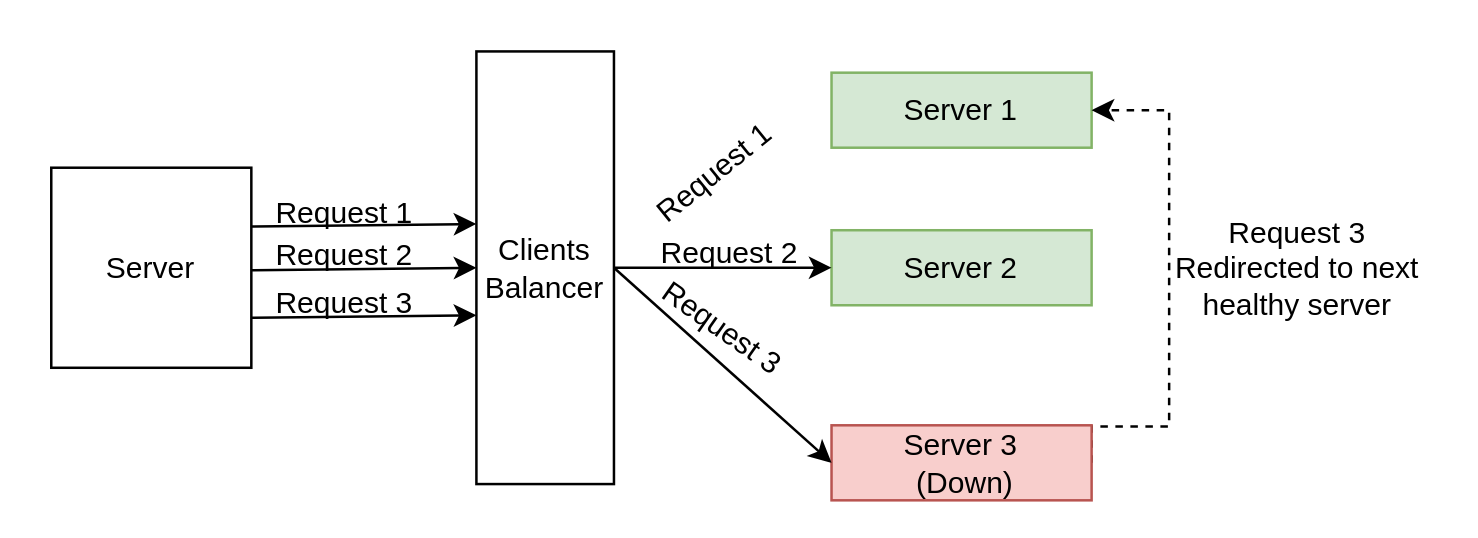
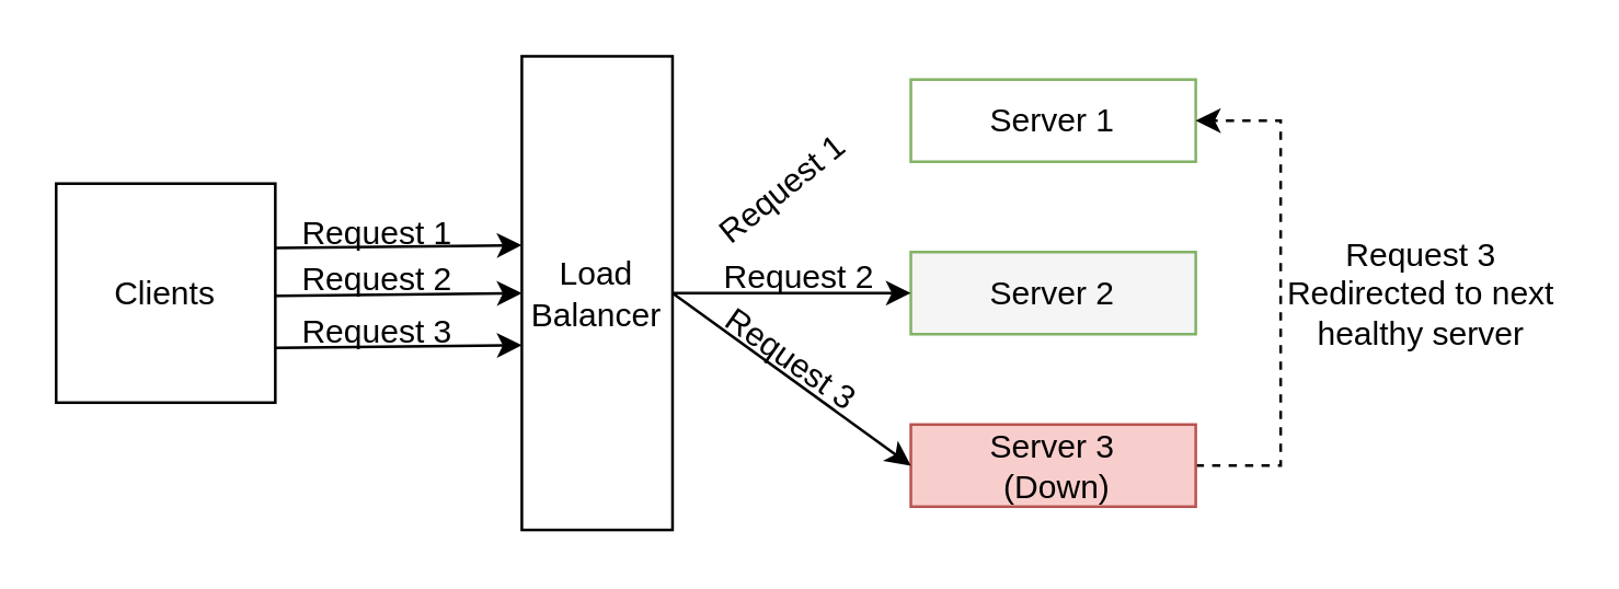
  <mxCell id="0" />
  <mxCell id="1" parent="0" />
- <mxCell id="2" value="Server 1" style="rounded=0;whiteSpace=wrap;html=1;fillColor=#d5e8d4;strokeColor=#82b366;" vertex="1" parent="1"><mxGeometry x="332" y="28.5" width="104" height="30" as="geometry" /></mxCell>
- <mxCell id="3" value="Server 2" style="rounded=0;whiteSpace=wrap;html=1;fillColor=#d5e8d4;strokeColor=#82b366;" vertex="1" parent="1"><mxGeometry x="332" y="91.5" width="104" height="30" as="geometry" /></mxCell>
+ <mxCell id="2" value="Server 1" style="rounded=0;whiteSpace=wrap;html=1;fillColor=#ffffff;strokeColor=#82b366;" vertex="1" parent="1"><mxGeometry x="332" y="28.5" width="104" height="30" as="geometry" /></mxCell>
+ <mxCell id="3" value="Server 2" style="rounded=0;whiteSpace=wrap;html=1;fillColor=#f5f5f5;strokeColor=#82b366;" vertex="1" parent="1"><mxGeometry x="332" y="91.5" width="104" height="30" as="geometry" /></mxCell>
  <mxCell id="4" style="edgeStyle=orthogonalEdgeStyle;rounded=0;orthogonalLoop=1;jettySize=auto;html=1;exitX=1;exitY=0.5;exitDx=0;exitDy=0;entryX=1;entryY=0.5;entryDx=0;entryDy=0;dashed=1;" edge="1" parent="1" source="5" target="2"><mxGeometry relative="1" as="geometry"><mxPoint x="436" y="233.5" as="targetPoint" /><Array as="points"><mxPoint x="467" y="170" /><mxPoint x="467" y="44" /></Array></mxGeometry></mxCell>
- <mxCell id="5" value="&lt;div&gt;Server 3&lt;/div&gt;&amp;nbsp;(Down)" style="rounded=0;whiteSpace=wrap;html=1;fillColor=#f8cecc;strokeColor=#b85450;" vertex="1" parent="1"><mxGeometry x="332" y="169.5" width="104" height="30" as="geometry" /></mxCell>
+ <mxCell id="5" value="&lt;div&gt;Server 3&lt;/div&gt;&amp;nbsp;(Down)" style="rounded=0;whiteSpace=wrap;html=1;fillColor=#f8cecc;strokeColor=#b85450;" vertex="1" parent="1"><mxGeometry x="332" y="154.5" width="104" height="30" as="geometry" /></mxCell>
  <mxCell id="6" value="" style="endArrow=classic;html=1;rounded=0;exitX=1;exitY=0.5;exitDx=0;exitDy=0;entryX=0;entryY=0.5;entryDx=0;entryDy=0;" edge="1" parent="1" source="10" target="5"><mxGeometry width="50" height="50" relative="1" as="geometry"><mxPoint x="249" y="240" as="sourcePoint" /><mxPoint x="333" y="161" as="targetPoint" /></mxGeometry></mxCell>
  <mxCell id="7" value="" style="endArrow=classic;html=1;rounded=0;entryX=0;entryY=0.5;entryDx=0;entryDy=0;exitX=1;exitY=0.5;exitDx=0;exitDy=0;" edge="1" parent="1" source="10" target="3"><mxGeometry width="50" height="50" relative="1" as="geometry"><mxPoint x="249" y="240" as="sourcePoint" /><mxPoint x="370" y="305" as="targetPoint" /></mxGeometry></mxCell>
  <mxCell id="8" value="Request 2" style="text;html=1;strokeColor=none;fillColor=none;align=center;verticalAlign=middle;whiteSpace=wrap;rounded=0;rotation=0;" vertex="1" parent="1"><mxGeometry x="242" y="86" width="98.84" height="30" as="geometry" /></mxCell>
  <mxCell id="9" value="Request 3" style="text;html=1;strokeColor=none;fillColor=none;align=center;verticalAlign=middle;whiteSpace=wrap;rounded=0;rotation=35;" vertex="1" parent="1"><mxGeometry x="239" y="116" width="98.84" height="30" as="geometry" /></mxCell>
- <mxCell id="10" value="&lt;div&gt;Clients&lt;/div&gt;&lt;div&gt;Balancer&lt;br&gt;&lt;/div&gt;" style="rounded=0;whiteSpace=wrap;html=1;" vertex="1" parent="1"><mxGeometry x="190" y="20" width="55" height="173" as="geometry" /></mxCell>
+ <mxCell id="10" value="&lt;div&gt;Load&lt;/div&gt;&lt;div&gt;Balancer&lt;br&gt;&lt;/div&gt;" style="rounded=0;whiteSpace=wrap;html=1;" vertex="1" parent="1"><mxGeometry x="190" y="20" width="55" height="173" as="geometry" /></mxCell>
  <mxCell id="11" value="&lt;div&gt;Request 1&lt;/div&gt;" style="text;html=1;strokeColor=none;fillColor=none;align=center;verticalAlign=middle;whiteSpace=wrap;rounded=0;rotation=321;" vertex="1" parent="1"><mxGeometry x="236" y="54" width="98.84" height="30" as="geometry" /></mxCell>
  <mxCell id="12" value="Request 3 Redirected to next healthy server" style="text;html=1;strokeColor=none;fillColor=none;align=center;verticalAlign=middle;whiteSpace=wrap;rounded=0;rotation=0;" vertex="1" parent="1"><mxGeometry x="468" y="91.5" width="101" height="30" as="geometry" /></mxCell>
- <mxCell id="13" value="Server" style="whiteSpace=wrap;html=1;aspect=fixed;" vertex="1" parent="1"><mxGeometry x="20" y="66.5" width="80" height="80" as="geometry" /></mxCell>
+ <mxCell id="13" value="Clients" style="whiteSpace=wrap;html=1;aspect=fixed;" vertex="1" parent="1"><mxGeometry x="20" y="66.5" width="80" height="80" as="geometry" /></mxCell>
  <mxCell id="14" value="Request 1" style="text;html=1;strokeColor=none;fillColor=none;align=center;verticalAlign=middle;whiteSpace=wrap;rounded=0;rotation=0;" vertex="1" parent="1"><mxGeometry x="88" y="69.5" width="98.84" height="30" as="geometry" /></mxCell>
  <mxCell id="15" value="" style="endArrow=classic;html=1;rounded=0;entryX=-0.003;entryY=0.419;entryDx=0;entryDy=0;entryPerimeter=0;" edge="1" parent="1"><mxGeometry width="50" height="50" relative="1" as="geometry"><mxPoint x="100" y="90" as="sourcePoint" /><mxPoint x="190" y="89" as="targetPoint" /></mxGeometry></mxCell>
  <mxCell id="16" value="Request 2" style="text;html=1;strokeColor=none;fillColor=none;align=center;verticalAlign=middle;whiteSpace=wrap;rounded=0;rotation=0;" vertex="1" parent="1"><mxGeometry x="88" y="87" width="98.84" height="30" as="geometry" /></mxCell>
  <mxCell id="17" value="" style="endArrow=classic;html=1;rounded=0;entryX=-0.003;entryY=0.419;entryDx=0;entryDy=0;entryPerimeter=0;" edge="1" parent="1"><mxGeometry width="50" height="50" relative="1" as="geometry"><mxPoint x="100" y="107.5" as="sourcePoint" /><mxPoint x="190" y="106.5" as="targetPoint" /></mxGeometry></mxCell>
  <mxCell id="18" value="Request 3" style="text;html=1;strokeColor=none;fillColor=none;align=center;verticalAlign=middle;whiteSpace=wrap;rounded=0;rotation=0;" vertex="1" parent="1"><mxGeometry x="88" y="106" width="98.84" height="30" as="geometry" /></mxCell>
  <mxCell id="19" value="" style="endArrow=classic;html=1;rounded=0;entryX=-0.003;entryY=0.419;entryDx=0;entryDy=0;entryPerimeter=0;" edge="1" parent="1"><mxGeometry width="50" height="50" relative="1" as="geometry"><mxPoint x="100" y="126.5" as="sourcePoint" /><mxPoint x="190" y="125.5" as="targetPoint" /></mxGeometry></mxCell>
